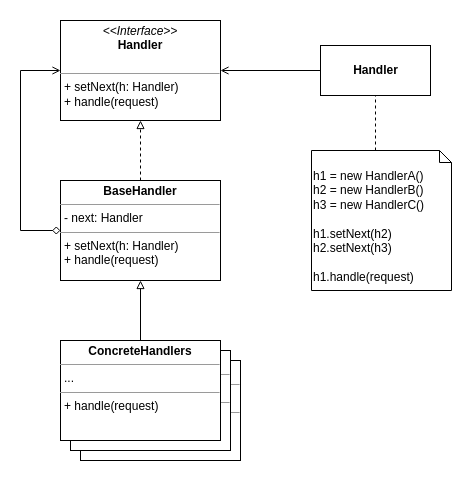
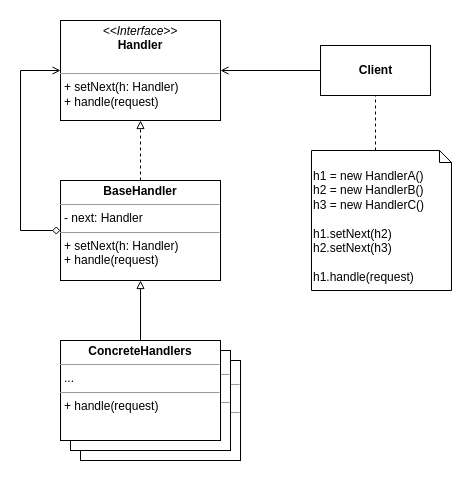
  <mxCell id="0" />
  <mxCell id="1" parent="0" />
  <mxCell id="2" value="&lt;p style=&quot;margin:0px;margin-top:4px;text-align:center;&quot;&gt;&lt;i&gt;&amp;lt;&amp;lt;Interface&amp;gt;&amp;gt;&lt;/i&gt;&lt;br&gt;&lt;b&gt;Handler&lt;/b&gt;&lt;/p&gt;&lt;br&gt;&lt;hr size=&quot;1&quot;&gt;&lt;p style=&quot;margin:0px;margin-left:4px;&quot;&gt;+ setNext(h: Handler)&lt;br&gt;+ handle(request)&lt;/p&gt;" style="verticalAlign=top;align=left;overflow=fill;fontSize=12;fontFamily=Helvetica;html=1;" vertex="1" parent="1"><mxGeometry x="60" y="20" width="160" height="100" as="geometry" /></mxCell>
  <mxCell id="3" style="edgeStyle=orthogonalEdgeStyle;rounded=0;orthogonalLoop=1;jettySize=auto;html=1;exitX=0.5;exitY=0;exitDx=0;exitDy=0;entryX=0.5;entryY=1;entryDx=0;entryDy=0;endArrow=block;endFill=0;dashed=1;" edge="1" parent="1" source="5" target="2"><mxGeometry relative="1" as="geometry" /></mxCell>
  <mxCell id="4" style="edgeStyle=orthogonalEdgeStyle;rounded=0;orthogonalLoop=1;jettySize=auto;html=1;exitX=0;exitY=0.5;exitDx=0;exitDy=0;entryX=0;entryY=0.5;entryDx=0;entryDy=0;endArrow=open;endFill=0;startArrow=diamond;startFill=0;" edge="1" parent="1" source="5" target="2"><mxGeometry relative="1" as="geometry"><Array as="points"><mxPoint x="20" y="230" /><mxPoint x="20" y="70" /></Array></mxGeometry></mxCell>
  <mxCell id="5" value="&lt;p style=&quot;margin:0px;margin-top:4px;text-align:center;&quot;&gt;&lt;b&gt;BaseHandler&lt;/b&gt;&lt;/p&gt;&lt;hr size=&quot;1&quot;&gt;&lt;p style=&quot;margin:0px;margin-left:4px;&quot;&gt;- next: Handler&lt;/p&gt;&lt;hr size=&quot;1&quot;&gt;&lt;p style=&quot;margin:0px;margin-left:4px;&quot;&gt;+ setNext(h: Handler)&lt;/p&gt;&lt;p style=&quot;margin:0px;margin-left:4px;&quot;&gt;+ handle(request)&lt;/p&gt;" style="verticalAlign=top;align=left;overflow=fill;fontSize=12;fontFamily=Helvetica;html=1;" vertex="1" parent="1"><mxGeometry x="60" y="180" width="160" height="100" as="geometry" /></mxCell>
  <mxCell id="6" style="edgeStyle=orthogonalEdgeStyle;rounded=0;orthogonalLoop=1;jettySize=auto;html=1;exitX=0;exitY=0.5;exitDx=0;exitDy=0;entryX=1;entryY=0.5;entryDx=0;entryDy=0;endArrow=open;endFill=0;" edge="1" parent="1" source="7" target="2"><mxGeometry relative="1" as="geometry" /></mxCell>
- <mxCell id="7" value="&lt;b&gt;Handler&lt;/b&gt;" style="html=1;" vertex="1" parent="1"><mxGeometry x="320" y="45" width="110" height="50" as="geometry" /></mxCell>
+ <mxCell id="7" value="&lt;b&gt;Client&lt;/b&gt;" style="html=1;" vertex="1" parent="1"><mxGeometry x="320" y="45" width="110" height="50" as="geometry" /></mxCell>
  <mxCell id="8" value="" style="group" vertex="1" connectable="0" parent="1"><mxGeometry x="60" y="340" width="180" height="120" as="geometry" /></mxCell>
  <mxCell id="9" value="&lt;p style=&quot;margin:0px;margin-top:4px;text-align:center;&quot;&gt;&lt;b&gt;ConcreteHandlers&lt;/b&gt;&lt;/p&gt;&lt;hr size=&quot;1&quot;&gt;&lt;p style=&quot;margin:0px;margin-left:4px;&quot;&gt;...&lt;/p&gt;&lt;hr size=&quot;1&quot;&gt;&lt;p style=&quot;margin:0px;margin-left:4px;&quot;&gt;&lt;span style=&quot;background-color: initial;&quot;&gt;+ handle(request)&lt;/span&gt;&lt;br&gt;&lt;/p&gt;" style="verticalAlign=top;align=left;overflow=fill;fontSize=12;fontFamily=Helvetica;html=1;" vertex="1" parent="8"><mxGeometry x="20" y="20" width="160" height="100" as="geometry" /></mxCell>
  <mxCell id="10" value="&lt;p style=&quot;margin:0px;margin-top:4px;text-align:center;&quot;&gt;&lt;b&gt;ConcreteHandlers&lt;/b&gt;&lt;/p&gt;&lt;hr size=&quot;1&quot;&gt;&lt;p style=&quot;margin:0px;margin-left:4px;&quot;&gt;...&lt;/p&gt;&lt;hr size=&quot;1&quot;&gt;&lt;p style=&quot;margin:0px;margin-left:4px;&quot;&gt;&lt;span style=&quot;background-color: initial;&quot;&gt;+ handle(request)&lt;/span&gt;&lt;br&gt;&lt;/p&gt;" style="verticalAlign=top;align=left;overflow=fill;fontSize=12;fontFamily=Helvetica;html=1;" vertex="1" parent="8"><mxGeometry x="10" y="10" width="160" height="100" as="geometry" /></mxCell>
  <mxCell id="11" value="&lt;p style=&quot;margin:0px;margin-top:4px;text-align:center;&quot;&gt;&lt;b&gt;ConcreteHandlers&lt;/b&gt;&lt;/p&gt;&lt;hr size=&quot;1&quot;&gt;&lt;p style=&quot;margin:0px;margin-left:4px;&quot;&gt;...&lt;/p&gt;&lt;hr size=&quot;1&quot;&gt;&lt;p style=&quot;margin:0px;margin-left:4px;&quot;&gt;&lt;span style=&quot;background-color: initial;&quot;&gt;+ handle(request)&lt;/span&gt;&lt;br&gt;&lt;/p&gt;" style="verticalAlign=top;align=left;overflow=fill;fontSize=12;fontFamily=Helvetica;html=1;" vertex="1" parent="8"><mxGeometry width="160" height="100" as="geometry" /></mxCell>
  <mxCell id="12" style="edgeStyle=orthogonalEdgeStyle;rounded=0;orthogonalLoop=1;jettySize=auto;html=1;exitX=0.5;exitY=0;exitDx=0;exitDy=0;endArrow=block;endFill=0;" edge="1" parent="1" source="11" target="5"><mxGeometry relative="1" as="geometry" /></mxCell>
  <mxCell id="13" style="edgeStyle=orthogonalEdgeStyle;rounded=0;orthogonalLoop=1;jettySize=auto;html=1;exitX=0;exitY=0;exitDx=64;exitDy=0;exitPerimeter=0;entryX=0.5;entryY=1;entryDx=0;entryDy=0;dashed=1;startArrow=none;startFill=0;endArrow=none;endFill=0;" edge="1" parent="1" source="14" target="7"><mxGeometry relative="1" as="geometry" /></mxCell>
  <mxCell id="14" value="h1 = new HandlerA()&lt;br&gt;h2 = new HandlerB()&lt;br&gt;h3 = new HandlerC()&lt;br&gt;&lt;br&gt;h1.setNext(h2)&lt;br&gt;h2.setNext(h3)&lt;br&gt;&lt;br&gt;h1.handle(request)" style="shape=note2;boundedLbl=1;whiteSpace=wrap;html=1;size=12;verticalAlign=top;align=left;" vertex="1" parent="1"><mxGeometry x="311" y="150" width="140" height="140" as="geometry" /></mxCell>
